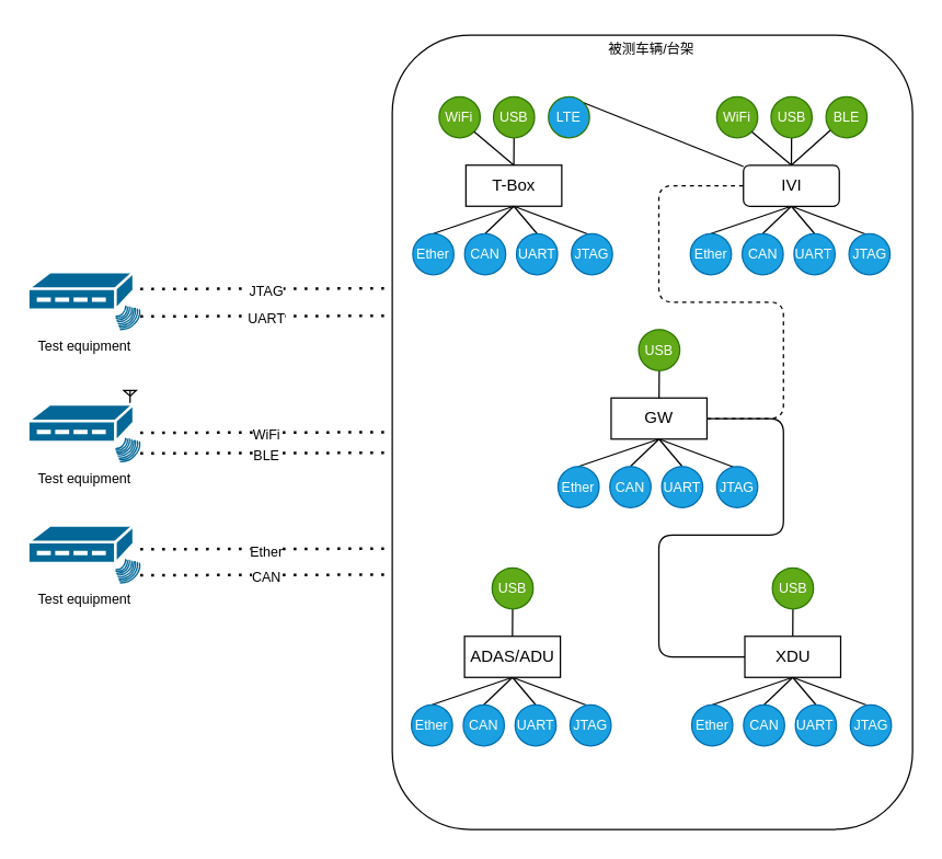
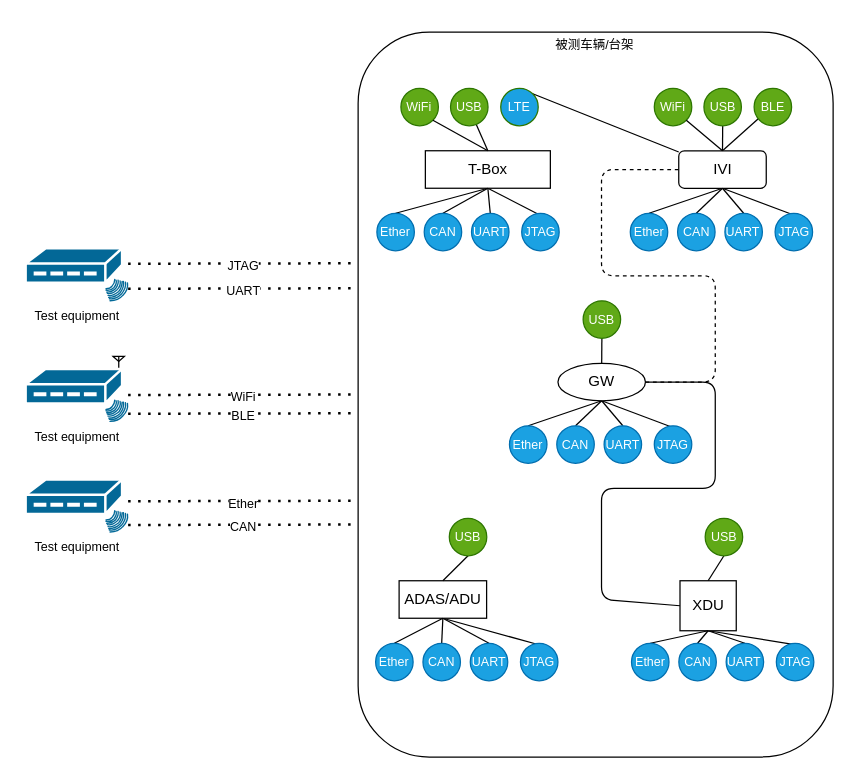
  <mxCell id="0" />
  <mxCell id="1" parent="0" />
  <mxCell id="2" value="" style="rounded=1;whiteSpace=wrap;html=1;fontSize=10;" vertex="1" parent="1"><mxGeometry x="286" y="25" width="380" height="580" as="geometry" /></mxCell>
  <mxCell id="3" value="WiFi" style="ellipse;whiteSpace=wrap;html=1;aspect=fixed;fillColor=#60a917;fontColor=#ffffff;strokeColor=#2D7600;fontSize=10;flipH=1;" vertex="1" parent="1"><mxGeometry x="522.93" y="70" width="30" height="30" as="geometry" /></mxCell>
  <mxCell id="4" style="edgeStyle=none;html=1;exitX=1;exitY=0;exitDx=0;exitDy=0;entryX=0.5;entryY=0;entryDx=0;entryDy=0;endArrow=none;endFill=0;" edge="1" parent="1" source="12" target="8"><mxGeometry relative="1" as="geometry" /></mxCell>
  <mxCell id="5" style="edgeStyle=none;html=1;exitX=0.5;exitY=1;exitDx=0;exitDy=0;entryX=0.557;entryY=0.027;entryDx=0;entryDy=0;entryPerimeter=0;endArrow=none;endFill=0;" edge="1" parent="1" source="8" target="13"><mxGeometry relative="1" as="geometry" /></mxCell>
  <mxCell id="6" style="edgeStyle=none;html=1;entryX=0.5;entryY=0;entryDx=0;entryDy=0;endArrow=none;endFill=0;exitX=0.5;exitY=1;exitDx=0;exitDy=0;" edge="1" parent="1" source="8" target="14"><mxGeometry relative="1" as="geometry" /></mxCell>
  <mxCell id="7" style="edgeStyle=none;html=1;exitX=0.5;exitY=1;exitDx=0;exitDy=0;entryX=0.5;entryY=0;entryDx=0;entryDy=0;endArrow=none;endFill=0;" edge="1" parent="1" source="8" target="15"><mxGeometry relative="1" as="geometry" /></mxCell>
  <mxCell id="8" value="IVI" style="whiteSpace=wrap;html=1;rounded=1;" vertex="1" parent="1"><mxGeometry x="542.5" y="120" width="70" height="30" as="geometry" /></mxCell>
  <mxCell id="9" value="" style="endArrow=none;html=1;exitX=1;exitY=1;exitDx=0;exitDy=0;entryX=0.5;entryY=0;entryDx=0;entryDy=0;" edge="1" parent="1" source="3" target="8"><mxGeometry width="50" height="50" relative="1" as="geometry"><mxPoint x="512.5" y="290" as="sourcePoint" /><mxPoint x="562.5" y="240" as="targetPoint" /></mxGeometry></mxCell>
  <mxCell id="10" style="edgeStyle=none;html=1;entryX=0.5;entryY=0;entryDx=0;entryDy=0;endArrow=none;endFill=0;" edge="1" parent="1" source="11" target="8"><mxGeometry relative="1" as="geometry" /></mxCell>
  <mxCell id="11" value="USB" style="ellipse;whiteSpace=wrap;html=1;aspect=fixed;fillColor=#60a917;fontColor=#ffffff;strokeColor=#2D7600;fontSize=10;flipH=1;" vertex="1" parent="1"><mxGeometry x="562.64" y="70" width="30" height="30" as="geometry" /></mxCell>
  <mxCell id="12" value="BLE" style="ellipse;whiteSpace=wrap;html=1;aspect=fixed;fillColor=#60a917;fontColor=#ffffff;strokeColor=#2D7600;fontSize=10;flipH=1;" vertex="1" parent="1"><mxGeometry x="602.79" y="70" width="30" height="30" as="geometry" /></mxCell>
  <mxCell id="13" value="JTAG" style="ellipse;whiteSpace=wrap;html=1;aspect=fixed;fillColor=#1ba1e2;fontColor=#ffffff;strokeColor=#006EAF;fontSize=10;flipH=1;" vertex="1" parent="1"><mxGeometry x="619.57" y="170" width="30" height="30" as="geometry" /></mxCell>
  <mxCell id="14" value="UART" style="ellipse;whiteSpace=wrap;html=1;aspect=fixed;fillColor=#1ba1e2;fontColor=#ffffff;strokeColor=#006EAF;fontSize=10;flipH=1;" vertex="1" parent="1"><mxGeometry x="579.42" y="170" width="30" height="30" as="geometry" /></mxCell>
  <mxCell id="15" value="CAN" style="ellipse;whiteSpace=wrap;html=1;aspect=fixed;fillColor=#1ba1e2;fontColor=#ffffff;strokeColor=#006EAF;fontSize=10;flipH=1;" vertex="1" parent="1"><mxGeometry x="541.57" y="170" width="30" height="30" as="geometry" /></mxCell>
  <mxCell id="16" style="edgeStyle=none;html=1;exitX=0.5;exitY=0;exitDx=0;exitDy=0;entryX=0.5;entryY=1;entryDx=0;entryDy=0;fontSize=10;endArrow=none;endFill=0;" edge="1" parent="1" source="17" target="8"><mxGeometry relative="1" as="geometry" /></mxCell>
  <mxCell id="17" value="Ether" style="ellipse;whiteSpace=wrap;html=1;aspect=fixed;fillColor=#1ba1e2;fontColor=#ffffff;strokeColor=#006EAF;fontSize=10;flipH=1;" vertex="1" parent="1"><mxGeometry x="503.71" y="170" width="30" height="30" as="geometry" /></mxCell>
  <mxCell id="18" value="WiFi" style="ellipse;whiteSpace=wrap;html=1;aspect=fixed;fillColor=#60a917;fontColor=#ffffff;strokeColor=#2D7600;fontSize=10;flipH=1;" vertex="1" parent="1"><mxGeometry x="320.22" y="70" width="30" height="30" as="geometry" /></mxCell>
  <mxCell id="19" style="edgeStyle=none;html=1;exitX=1;exitY=0;exitDx=0;exitDy=0;endArrow=none;endFill=0;" edge="1" parent="1" source="27" target="8"><mxGeometry relative="1" as="geometry" /></mxCell>
  <mxCell id="20" style="edgeStyle=none;html=1;exitX=0.5;exitY=1;exitDx=0;exitDy=0;entryX=0.557;entryY=0.027;entryDx=0;entryDy=0;entryPerimeter=0;endArrow=none;endFill=0;" edge="1" parent="1" source="23" target="28"><mxGeometry relative="1" as="geometry" /></mxCell>
  <mxCell id="21" style="edgeStyle=none;html=1;entryX=0.5;entryY=0;entryDx=0;entryDy=0;endArrow=none;endFill=0;exitX=0.5;exitY=1;exitDx=0;exitDy=0;" edge="1" parent="1" source="23" target="29"><mxGeometry relative="1" as="geometry" /></mxCell>
  <mxCell id="22" style="edgeStyle=none;html=1;exitX=0.5;exitY=1;exitDx=0;exitDy=0;entryX=0.5;entryY=0;entryDx=0;entryDy=0;endArrow=none;endFill=0;" edge="1" parent="1" source="23" target="30"><mxGeometry relative="1" as="geometry" /></mxCell>
- <mxCell id="23" value="T-Box" style="rounded=0;whiteSpace=wrap;html=1;" vertex="1" parent="1"><mxGeometry x="339.79" y="120" width="70" height="30" as="geometry" /></mxCell>
+ <mxCell id="23" value="T-Box" style="rounded=0;whiteSpace=wrap;html=1;" vertex="1" parent="1"><mxGeometry x="339.79" y="120" width="100" height="30" as="geometry" /></mxCell>
  <mxCell id="24" value="" style="endArrow=none;html=1;exitX=1;exitY=1;exitDx=0;exitDy=0;entryX=0.5;entryY=0;entryDx=0;entryDy=0;" edge="1" parent="1" source="18" target="23"><mxGeometry width="50" height="50" relative="1" as="geometry"><mxPoint x="309.79" y="290" as="sourcePoint" /><mxPoint x="359.79" y="240" as="targetPoint" /></mxGeometry></mxCell>
  <mxCell id="25" style="edgeStyle=none;html=1;entryX=0.5;entryY=0;entryDx=0;entryDy=0;endArrow=none;endFill=0;" edge="1" parent="1" source="26" target="23"><mxGeometry relative="1" as="geometry" /></mxCell>
  <mxCell id="26" value="USB" style="ellipse;whiteSpace=wrap;html=1;aspect=fixed;fillColor=#60a917;fontColor=#ffffff;strokeColor=#2D7600;fontSize=10;flipH=1;" vertex="1" parent="1"><mxGeometry x="359.93" y="70" width="30" height="30" as="geometry" /></mxCell>
  <mxCell id="27" value="LTE" style="ellipse;whiteSpace=wrap;html=1;aspect=fixed;fillColor=#1ba1e2;fontColor=#ffffff;strokeColor=#2D7600;fontSize=10;flipH=1;" vertex="1" parent="1"><mxGeometry x="400.08" y="70" width="30" height="30" as="geometry" /></mxCell>
  <mxCell id="28" value="JTAG" style="ellipse;whiteSpace=wrap;html=1;aspect=fixed;fillColor=#1ba1e2;fontColor=#ffffff;strokeColor=#006EAF;fontSize=10;flipH=1;" vertex="1" parent="1"><mxGeometry x="416.86" y="170" width="30" height="30" as="geometry" /></mxCell>
  <mxCell id="29" value="UART" style="ellipse;whiteSpace=wrap;html=1;aspect=fixed;fillColor=#1ba1e2;fontColor=#ffffff;strokeColor=#006EAF;fontSize=10;flipH=1;" vertex="1" parent="1"><mxGeometry x="376.71" y="170" width="30" height="30" as="geometry" /></mxCell>
  <mxCell id="30" value="CAN" style="ellipse;whiteSpace=wrap;html=1;aspect=fixed;fillColor=#1ba1e2;fontColor=#ffffff;strokeColor=#006EAF;fontSize=10;flipH=1;" vertex="1" parent="1"><mxGeometry x="338.86" y="170" width="30" height="30" as="geometry" /></mxCell>
  <mxCell id="31" style="edgeStyle=none;html=1;exitX=0.5;exitY=0;exitDx=0;exitDy=0;entryX=0.5;entryY=1;entryDx=0;entryDy=0;fontSize=10;endArrow=none;endFill=0;" edge="1" parent="1" source="32" target="23"><mxGeometry relative="1" as="geometry" /></mxCell>
  <mxCell id="32" value="Ether" style="ellipse;whiteSpace=wrap;html=1;aspect=fixed;fillColor=#1ba1e2;fontColor=#ffffff;strokeColor=#006EAF;fontSize=10;flipH=1;" vertex="1" parent="1"><mxGeometry x="301" y="170" width="30" height="30" as="geometry" /></mxCell>
  <mxCell id="33" style="edgeStyle=none;html=1;exitX=0.5;exitY=1;exitDx=0;exitDy=0;entryX=0.557;entryY=0.027;entryDx=0;entryDy=0;entryPerimeter=0;endArrow=none;endFill=0;" edge="1" parent="1" source="38" target="41"><mxGeometry relative="1" as="geometry" /></mxCell>
  <mxCell id="34" style="edgeStyle=none;html=1;entryX=0.5;entryY=0;entryDx=0;entryDy=0;endArrow=none;endFill=0;exitX=0.5;exitY=1;exitDx=0;exitDy=0;" edge="1" parent="1" source="38" target="42"><mxGeometry relative="1" as="geometry" /></mxCell>
  <mxCell id="35" style="edgeStyle=none;html=1;exitX=0.5;exitY=1;exitDx=0;exitDy=0;entryX=0.5;entryY=0;entryDx=0;entryDy=0;endArrow=none;endFill=0;" edge="1" parent="1" source="38" target="43"><mxGeometry relative="1" as="geometry" /></mxCell>
  <mxCell id="36" style="edgeStyle=none;html=1;exitX=1;exitY=0.5;exitDx=0;exitDy=0;entryX=0;entryY=0.5;entryDx=0;entryDy=0;fontSize=10;endArrow=none;endFill=0;dashed=1;" edge="1" parent="1" source="38" target="8"><mxGeometry relative="1" as="geometry"><Array as="points"><mxPoint x="571.71" y="305" /><mxPoint x="571.71" y="220" /><mxPoint x="480.71" y="220" /><mxPoint x="480.71" y="135" /></Array></mxGeometry></mxCell>
  <mxCell id="37" style="edgeStyle=none;html=1;exitX=1;exitY=0.5;exitDx=0;exitDy=0;entryX=0;entryY=0.5;entryDx=0;entryDy=0;fontSize=10;endArrow=none;endFill=0;" edge="1" parent="1" source="38" target="61"><mxGeometry relative="1" as="geometry"><Array as="points"><mxPoint x="571.71" y="305" /><mxPoint x="571.71" y="390" /><mxPoint x="480.71" y="390" /><mxPoint x="480.71" y="479" /></Array></mxGeometry></mxCell>
- <mxCell id="38" value="GW" style="rounded=0;whiteSpace=wrap;html=1;" vertex="1" parent="1"><mxGeometry x="445.86" y="290" width="70" height="30" as="geometry" /></mxCell>
+ <mxCell id="38" value="GW" style="ellipse;whiteSpace=wrap;html=1;" vertex="1" parent="1"><mxGeometry x="445.86" y="290" width="70" height="30" as="geometry" /></mxCell>
  <mxCell id="39" style="edgeStyle=none;html=1;entryX=0.5;entryY=0;entryDx=0;entryDy=0;endArrow=none;endFill=0;" edge="1" parent="1" source="40" target="38"><mxGeometry relative="1" as="geometry" /></mxCell>
  <mxCell id="40" value="USB" style="ellipse;whiteSpace=wrap;html=1;aspect=fixed;fillColor=#60a917;fontColor=#ffffff;strokeColor=#2D7600;fontSize=10;flipH=1;" vertex="1" parent="1"><mxGeometry x="466" y="240" width="30" height="30" as="geometry" /></mxCell>
  <mxCell id="41" value="JTAG" style="ellipse;whiteSpace=wrap;html=1;aspect=fixed;fillColor=#1ba1e2;fontColor=#ffffff;strokeColor=#006EAF;fontSize=10;flipH=1;" vertex="1" parent="1"><mxGeometry x="522.93" y="340" width="30" height="30" as="geometry" /></mxCell>
  <mxCell id="42" value="UART" style="ellipse;whiteSpace=wrap;html=1;aspect=fixed;fillColor=#1ba1e2;fontColor=#ffffff;strokeColor=#006EAF;fontSize=10;flipH=1;" vertex="1" parent="1"><mxGeometry x="482.78" y="340" width="30" height="30" as="geometry" /></mxCell>
  <mxCell id="43" value="CAN" style="ellipse;whiteSpace=wrap;html=1;aspect=fixed;fillColor=#1ba1e2;fontColor=#ffffff;strokeColor=#006EAF;fontSize=10;flipH=1;" vertex="1" parent="1"><mxGeometry x="444.93" y="340" width="30" height="30" as="geometry" /></mxCell>
  <mxCell id="44" style="edgeStyle=none;html=1;exitX=0.5;exitY=0;exitDx=0;exitDy=0;entryX=0.5;entryY=1;entryDx=0;entryDy=0;fontSize=10;endArrow=none;endFill=0;" edge="1" parent="1" source="45" target="38"><mxGeometry relative="1" as="geometry" /></mxCell>
  <mxCell id="45" value="Ether" style="ellipse;whiteSpace=wrap;html=1;aspect=fixed;fillColor=#1ba1e2;fontColor=#ffffff;strokeColor=#006EAF;fontSize=10;flipH=1;" vertex="1" parent="1"><mxGeometry x="407.07" y="340" width="30" height="30" as="geometry" /></mxCell>
  <mxCell id="46" style="edgeStyle=none;html=1;exitX=0.5;exitY=1;exitDx=0;exitDy=0;entryX=0.557;entryY=0.027;entryDx=0;entryDy=0;entryPerimeter=0;endArrow=none;endFill=0;" edge="1" parent="1" source="49" target="52"><mxGeometry relative="1" as="geometry" /></mxCell>
  <mxCell id="47" style="edgeStyle=none;html=1;entryX=0.5;entryY=0;entryDx=0;entryDy=0;endArrow=none;endFill=0;exitX=0.5;exitY=1;exitDx=0;exitDy=0;" edge="1" parent="1" source="49" target="53"><mxGeometry relative="1" as="geometry" /></mxCell>
  <mxCell id="48" style="edgeStyle=none;html=1;exitX=0.5;exitY=1;exitDx=0;exitDy=0;entryX=0.5;entryY=0;entryDx=0;entryDy=0;endArrow=none;endFill=0;" edge="1" parent="1" source="49" target="54"><mxGeometry relative="1" as="geometry" /></mxCell>
- <mxCell id="49" value="ADAS/ADU" style="rounded=0;whiteSpace=wrap;html=1;" vertex="1" parent="1"><mxGeometry x="338.79" y="464" width="70" height="30" as="geometry" /></mxCell>
+ <mxCell id="49" value="ADAS/ADU" style="rounded=0;whiteSpace=wrap;html=1;" vertex="1" parent="1"><mxGeometry x="318.79" y="464" width="70" height="30" as="geometry" /></mxCell>
  <mxCell id="50" style="edgeStyle=none;html=1;exitX=0.5;exitY=1;exitDx=0;exitDy=0;entryX=0.5;entryY=0;entryDx=0;entryDy=0;fontSize=10;endArrow=none;endFill=0;" edge="1" parent="1" source="51" target="49"><mxGeometry relative="1" as="geometry" /></mxCell>
  <mxCell id="51" value="USB" style="ellipse;whiteSpace=wrap;html=1;aspect=fixed;fillColor=#60a917;fontColor=#ffffff;strokeColor=#2D7600;fontSize=10;flipH=1;" vertex="1" parent="1"><mxGeometry x="358.93" y="414" width="30" height="30" as="geometry" /></mxCell>
  <mxCell id="52" value="JTAG" style="ellipse;whiteSpace=wrap;html=1;aspect=fixed;fillColor=#1ba1e2;fontColor=#ffffff;strokeColor=#006EAF;fontSize=10;flipH=1;" vertex="1" parent="1"><mxGeometry x="415.86" y="514" width="30" height="30" as="geometry" /></mxCell>
  <mxCell id="53" value="UART" style="ellipse;whiteSpace=wrap;html=1;aspect=fixed;fillColor=#1ba1e2;fontColor=#ffffff;strokeColor=#006EAF;fontSize=10;flipH=1;" vertex="1" parent="1"><mxGeometry x="375.71" y="514" width="30" height="30" as="geometry" /></mxCell>
  <mxCell id="54" value="CAN" style="ellipse;whiteSpace=wrap;html=1;aspect=fixed;fillColor=#1ba1e2;fontColor=#ffffff;strokeColor=#006EAF;fontSize=10;flipH=1;" vertex="1" parent="1"><mxGeometry x="337.86" y="514" width="30" height="30" as="geometry" /></mxCell>
  <mxCell id="55" style="edgeStyle=none;html=1;exitX=0.5;exitY=0;exitDx=0;exitDy=0;entryX=0.5;entryY=1;entryDx=0;entryDy=0;fontSize=10;endArrow=none;endFill=0;" edge="1" parent="1" source="56" target="49"><mxGeometry relative="1" as="geometry" /></mxCell>
  <mxCell id="56" value="Ether" style="ellipse;whiteSpace=wrap;html=1;aspect=fixed;fillColor=#1ba1e2;fontColor=#ffffff;strokeColor=#006EAF;fontSize=10;flipH=1;" vertex="1" parent="1"><mxGeometry x="300" y="514" width="30" height="30" as="geometry" /></mxCell>
  <mxCell id="57" style="edgeStyle=none;html=1;exitX=0.5;exitY=1;exitDx=0;exitDy=0;entryX=0.557;entryY=0.027;entryDx=0;entryDy=0;entryPerimeter=0;endArrow=none;endFill=0;" edge="1" parent="1" source="61" target="63"><mxGeometry relative="1" as="geometry" /></mxCell>
  <mxCell id="58" style="edgeStyle=none;html=1;entryX=0.5;entryY=0;entryDx=0;entryDy=0;endArrow=none;endFill=0;exitX=0.5;exitY=1;exitDx=0;exitDy=0;" edge="1" parent="1" source="61" target="64"><mxGeometry relative="1" as="geometry" /></mxCell>
  <mxCell id="59" style="edgeStyle=none;html=1;exitX=0.5;exitY=1;exitDx=0;exitDy=0;entryX=0.5;entryY=0;entryDx=0;entryDy=0;endArrow=none;endFill=0;" edge="1" parent="1" source="61" target="65"><mxGeometry relative="1" as="geometry" /></mxCell>
  <mxCell id="60" style="edgeStyle=none;html=1;exitX=0.5;exitY=0;exitDx=0;exitDy=0;entryX=0.5;entryY=1;entryDx=0;entryDy=0;fontSize=10;endArrow=none;endFill=0;" edge="1" parent="1" source="61" target="62"><mxGeometry relative="1" as="geometry" /></mxCell>
- <mxCell id="61" value="XDU" style="rounded=0;whiteSpace=wrap;html=1;" vertex="1" parent="1"><mxGeometry x="543.5" y="464" width="70" height="30" as="geometry" /></mxCell>
+ <mxCell id="61" value="XDU" style="rounded=0;whiteSpace=wrap;html=1;" vertex="1" parent="1"><mxGeometry x="543.5" y="464" width="45" height="40" as="geometry" /></mxCell>
  <mxCell id="62" value="USB" style="ellipse;whiteSpace=wrap;html=1;aspect=fixed;fillColor=#60a917;fontColor=#ffffff;strokeColor=#2D7600;fontSize=10;flipH=1;" vertex="1" parent="1"><mxGeometry x="563.64" y="414" width="30" height="30" as="geometry" /></mxCell>
  <mxCell id="63" value="JTAG" style="ellipse;whiteSpace=wrap;html=1;aspect=fixed;fillColor=#1ba1e2;fontColor=#ffffff;strokeColor=#006EAF;fontSize=10;flipH=1;" vertex="1" parent="1"><mxGeometry x="620.57" y="514" width="30" height="30" as="geometry" /></mxCell>
  <mxCell id="64" value="UART" style="ellipse;whiteSpace=wrap;html=1;aspect=fixed;fillColor=#1ba1e2;fontColor=#ffffff;strokeColor=#006EAF;fontSize=10;flipH=1;" vertex="1" parent="1"><mxGeometry x="580.42" y="514" width="30" height="30" as="geometry" /></mxCell>
  <mxCell id="65" value="CAN" style="ellipse;whiteSpace=wrap;html=1;aspect=fixed;fillColor=#1ba1e2;fontColor=#ffffff;strokeColor=#006EAF;fontSize=10;flipH=1;" vertex="1" parent="1"><mxGeometry x="542.57" y="514" width="30" height="30" as="geometry" /></mxCell>
  <mxCell id="66" style="edgeStyle=none;html=1;exitX=0.5;exitY=0;exitDx=0;exitDy=0;entryX=0.5;entryY=1;entryDx=0;entryDy=0;fontSize=10;endArrow=none;endFill=0;" edge="1" parent="1" source="67" target="61"><mxGeometry relative="1" as="geometry" /></mxCell>
  <mxCell id="67" value="Ether" style="ellipse;whiteSpace=wrap;html=1;aspect=fixed;fillColor=#1ba1e2;fontColor=#ffffff;strokeColor=#006EAF;fontSize=10;flipH=1;" vertex="1" parent="1"><mxGeometry x="504.71" y="514" width="30" height="30" as="geometry" /></mxCell>
  <mxCell id="68" value="被测车辆/台架" style="text;html=1;strokeColor=none;fillColor=none;align=center;verticalAlign=middle;whiteSpace=wrap;rounded=0;fontSize=10;" vertex="1" parent="1"><mxGeometry x="427.39" y="20" width="97.22" height="30" as="geometry" /></mxCell>
  <mxCell id="69" value="" style="verticalLabelPosition=bottom;shadow=0;dashed=0;align=center;html=1;verticalAlign=top;shape=mxgraph.electrical.radio.aerial_-_antenna_2;fontSize=10;" vertex="1" parent="1"><mxGeometry x="90" y="284.5" width="9" height="10" as="geometry" /></mxCell>
  <mxCell id="70" value="Test equipment" style="shape=mxgraph.cisco.modems_and_phones.rf_modem;html=1;pointerEvents=1;dashed=0;fillColor=#036897;strokeColor=#ffffff;strokeWidth=2;verticalLabelPosition=bottom;verticalAlign=top;align=center;outlineConnect=0;fontSize=10;" vertex="1" parent="1"><mxGeometry x="20" y="294.5" width="82" height="42" as="geometry" /></mxCell>
  <mxCell id="71" value="" style="endArrow=none;dashed=1;html=1;dashPattern=1 3;strokeWidth=2;fontSize=10;entryX=0;entryY=0.5;entryDx=0;entryDy=0;" edge="1" parent="1" source="70" target="2"><mxGeometry width="50" height="50" relative="1" as="geometry"><mxPoint x="290" y="250" as="sourcePoint" /><mxPoint x="280" y="280" as="targetPoint" /></mxGeometry></mxCell>
  <mxCell id="72" value="WiFi" style="edgeLabel;html=1;align=center;verticalAlign=middle;resizable=0;points=[];fontSize=10;" vertex="1" connectable="0" parent="71"><mxGeometry x="-0.007" y="-1" relative="1" as="geometry"><mxPoint as="offset" /></mxGeometry></mxCell>
  <mxCell id="73" value="Test equipment" style="shape=mxgraph.cisco.modems_and_phones.rf_modem;html=1;pointerEvents=1;dashed=0;fillColor=#036897;strokeColor=#ffffff;strokeWidth=2;verticalLabelPosition=bottom;verticalAlign=top;align=center;outlineConnect=0;fontSize=10;" vertex="1" parent="1"><mxGeometry x="20" y="383" width="82" height="42" as="geometry" /></mxCell>
  <mxCell id="74" value="Test equipment" style="shape=mxgraph.cisco.modems_and_phones.rf_modem;html=1;pointerEvents=1;dashed=0;fillColor=#036897;strokeColor=#ffffff;strokeWidth=2;verticalLabelPosition=bottom;verticalAlign=top;align=center;outlineConnect=0;fontSize=10;" vertex="1" parent="1"><mxGeometry x="20" y="198" width="82" height="42" as="geometry" /></mxCell>
  <mxCell id="75" value="" style="endArrow=none;dashed=1;html=1;dashPattern=1 3;strokeWidth=2;fontSize=10;entryX=0;entryY=0.5;entryDx=0;entryDy=0;" edge="1" parent="1"><mxGeometry width="50" height="50" relative="1" as="geometry"><mxPoint x="102" y="400.409" as="sourcePoint" /><mxPoint x="286" y="400" as="targetPoint" /></mxGeometry></mxCell>
  <mxCell id="76" value="Ether" style="edgeLabel;html=1;align=center;verticalAlign=middle;resizable=0;points=[];fontSize=10;" vertex="1" connectable="0" parent="75"><mxGeometry x="-0.007" y="-1" relative="1" as="geometry"><mxPoint as="offset" /></mxGeometry></mxCell>
  <mxCell id="77" value="" style="endArrow=none;dashed=1;html=1;dashPattern=1 3;strokeWidth=2;fontSize=10;entryX=0;entryY=0.5;entryDx=0;entryDy=0;" edge="1" parent="1"><mxGeometry width="50" height="50" relative="1" as="geometry"><mxPoint x="102" y="210.409" as="sourcePoint" /><mxPoint x="286" y="210" as="targetPoint" /></mxGeometry></mxCell>
  <mxCell id="78" value="JTAG" style="edgeLabel;html=1;align=center;verticalAlign=middle;resizable=0;points=[];fontSize=10;" vertex="1" connectable="0" parent="77"><mxGeometry x="-0.007" y="-1" relative="1" as="geometry"><mxPoint as="offset" /></mxGeometry></mxCell>
  <mxCell id="79" value="" style="endArrow=none;dashed=1;html=1;dashPattern=1 3;strokeWidth=2;fontSize=10;entryX=0;entryY=0.5;entryDx=0;entryDy=0;" edge="1" parent="1"><mxGeometry width="50" height="50" relative="1" as="geometry"><mxPoint x="102" y="230.409" as="sourcePoint" /><mxPoint x="286" y="230" as="targetPoint" /></mxGeometry></mxCell>
  <mxCell id="80" value="UART" style="edgeLabel;html=1;align=center;verticalAlign=middle;resizable=0;points=[];fontSize=10;" vertex="1" connectable="0" parent="79"><mxGeometry x="-0.007" y="-1" relative="1" as="geometry"><mxPoint as="offset" /></mxGeometry></mxCell>
  <mxCell id="81" value="" style="endArrow=none;dashed=1;html=1;dashPattern=1 3;strokeWidth=2;fontSize=10;entryX=0;entryY=0.5;entryDx=0;entryDy=0;" edge="1" parent="1"><mxGeometry width="50" height="50" relative="1" as="geometry"><mxPoint x="102" y="419.409" as="sourcePoint" /><mxPoint x="286" y="419" as="targetPoint" /></mxGeometry></mxCell>
  <mxCell id="82" value="CAN" style="edgeLabel;html=1;align=center;verticalAlign=middle;resizable=0;points=[];fontSize=10;" vertex="1" connectable="0" parent="81"><mxGeometry x="-0.007" y="-1" relative="1" as="geometry"><mxPoint as="offset" /></mxGeometry></mxCell>
  <mxCell id="83" value="BLE" style="endArrow=none;dashed=1;html=1;dashPattern=1 3;strokeWidth=2;fontSize=10;entryX=0;entryY=0.5;entryDx=0;entryDy=0;" edge="1" parent="1"><mxGeometry width="50" height="50" relative="1" as="geometry"><mxPoint x="102" y="330.409" as="sourcePoint" /><mxPoint x="286" y="330" as="targetPoint" /></mxGeometry></mxCell>
  <mxCell id="84" value="BLE" style="edgeLabel;html=1;align=center;verticalAlign=middle;resizable=0;points=[];fontSize=10;" vertex="1" connectable="0" parent="83"><mxGeometry x="-0.007" y="-1" relative="1" as="geometry"><mxPoint as="offset" /></mxGeometry></mxCell>
